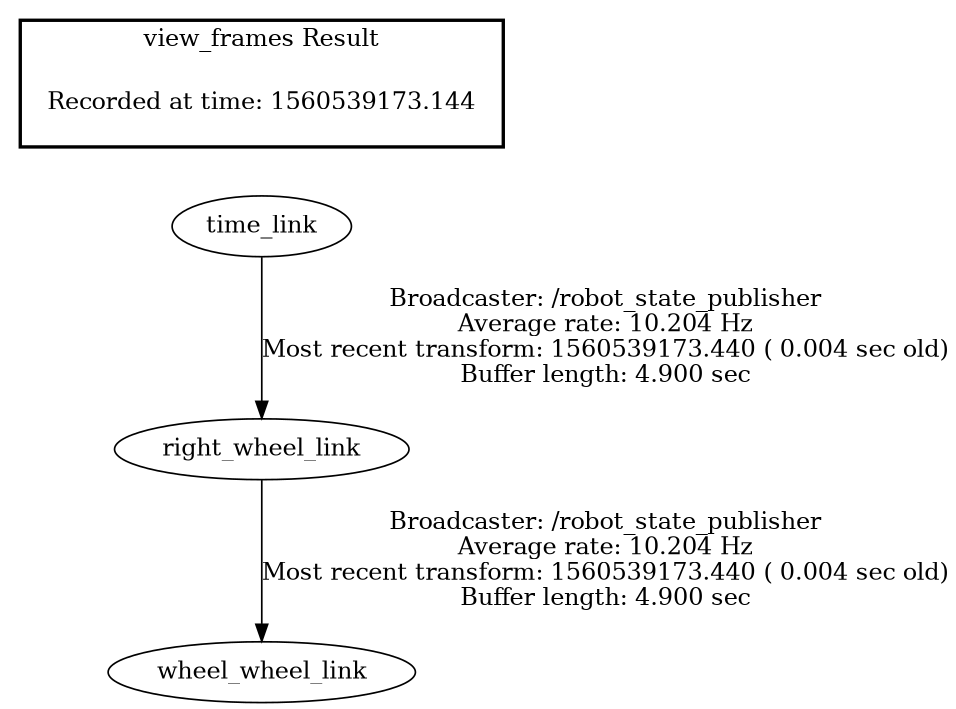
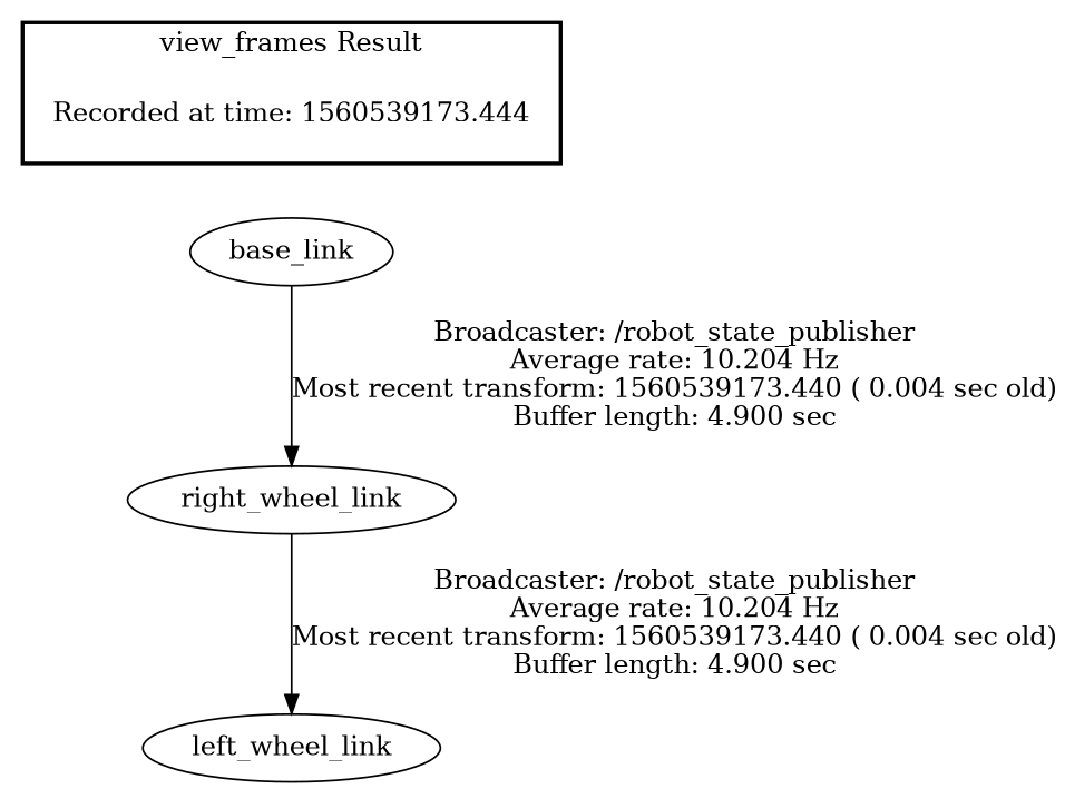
  digraph {
-   "Recorded at time: 1560539173.444" [shape=plaintext label="Recorded at time: 1560539173.144"]
-   base_link [label=time_link]
+   "Recorded at time: 1560539173.444" [shape=plaintext]
+   base_link
    right_wheel_link
-   left_wheel_link [label=wheel_wheel_link]
+   left_wheel_link
    subgraph cluster_1 {
      color=black
      label="view_frames Result"
      style=bold
      "Recorded at time: 1560539173.444"
    }
    "Recorded at time: 1560539173.444" -> base_link [style=invis]
    base_link -> right_wheel_link [label="Broadcaster: /robot_state_publisher\nAverage rate: 10.204 Hz\nMost recent transform: 1560539173.440 ( 0.004 sec old)\nBuffer length: 4.900 sec\n"]
    right_wheel_link -> left_wheel_link [label="Broadcaster: /robot_state_publisher\nAverage rate: 10.204 Hz\nMost recent transform: 1560539173.440 ( 0.004 sec old)\nBuffer length: 4.900 sec\n"]
  }
